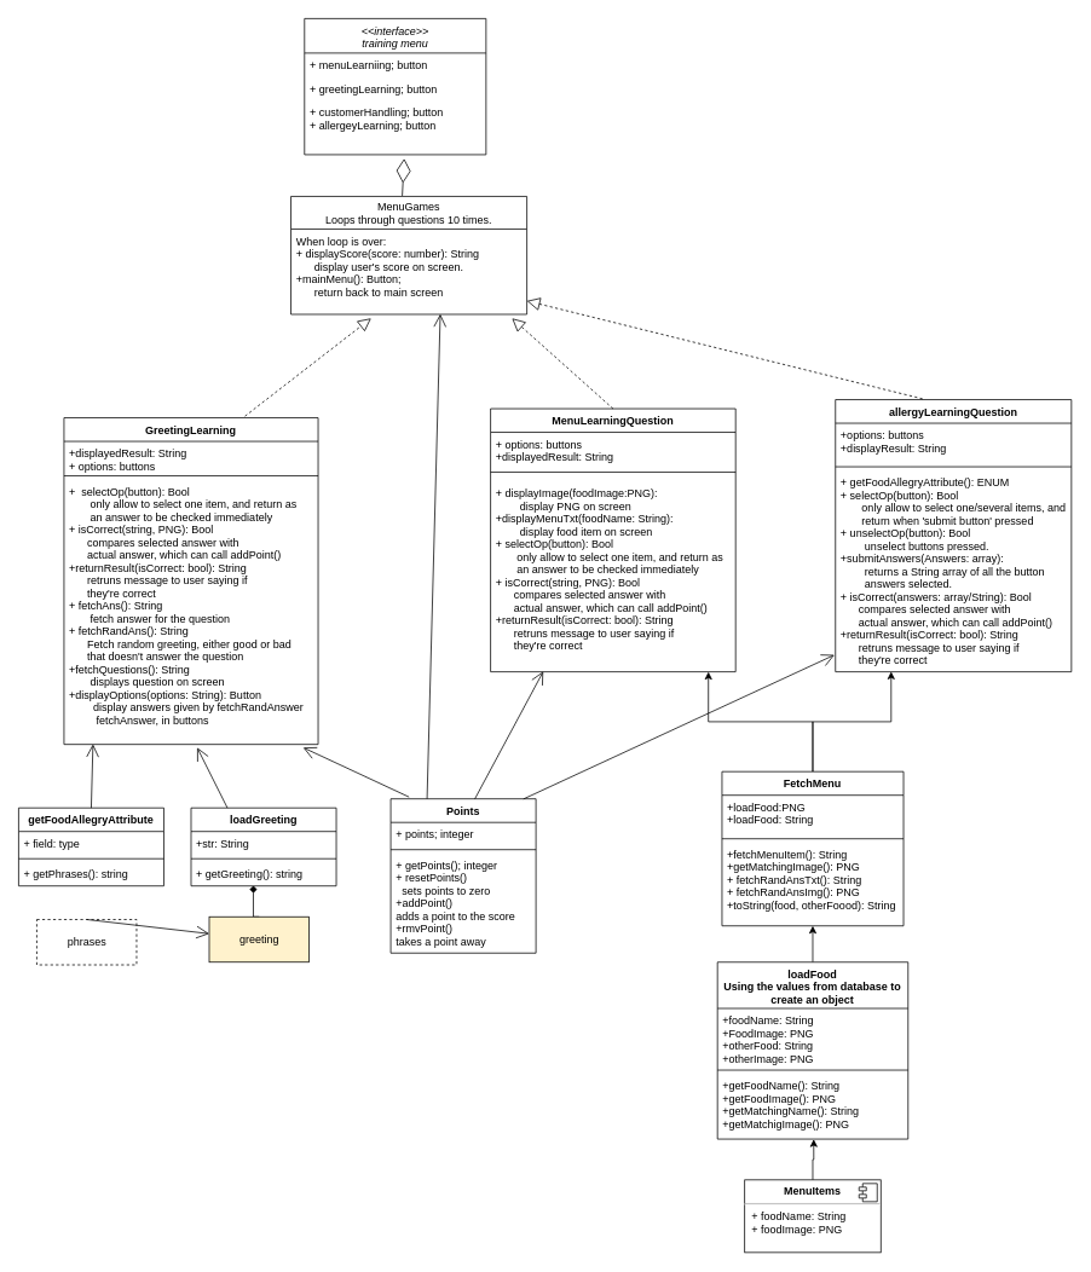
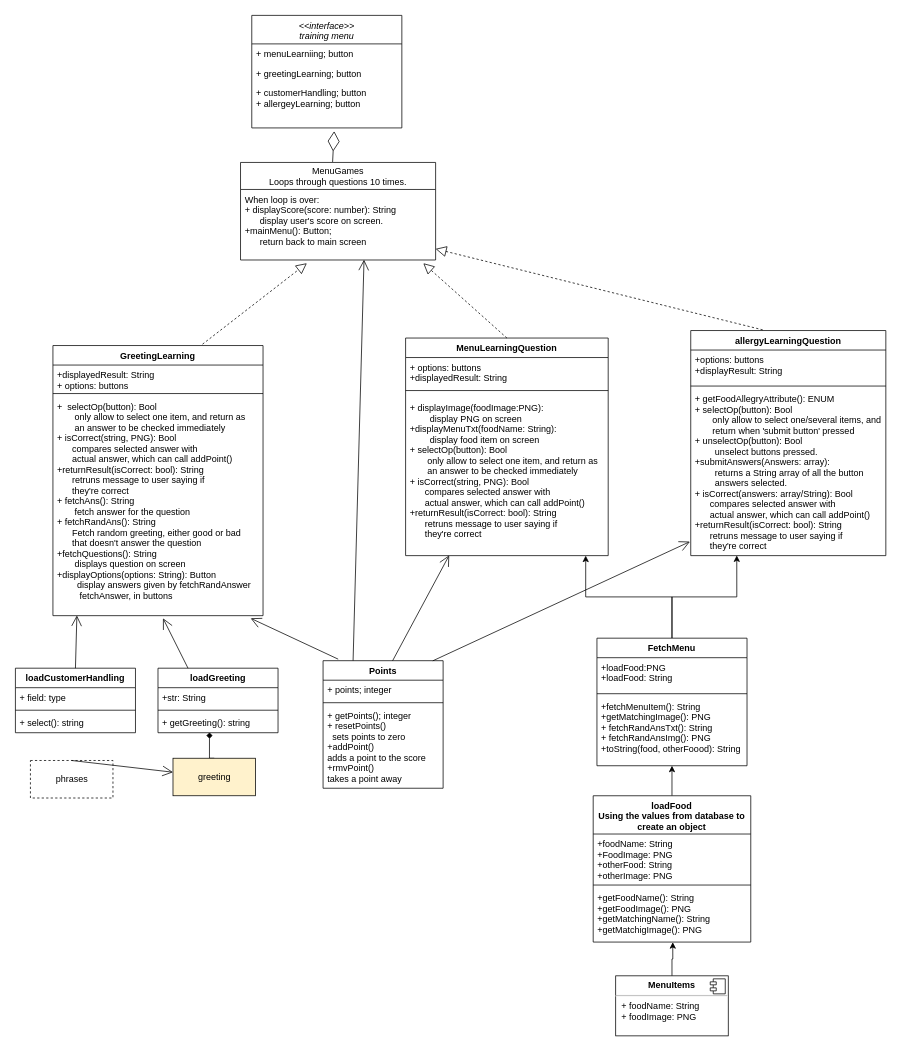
  <mxCell id="0" />
  <mxCell id="1" parent="0" />
  <mxCell id="2" value="&lt;&lt;interface&gt;&gt;&#10;training menu" style="swimlane;fontStyle=2;align=center;verticalAlign=top;childLayout=stackLayout;horizontal=1;startSize=38;horizontalStack=0;resizeParent=1;resizeLast=0;collapsible=1;marginBottom=0;rounded=0;shadow=0;strokeWidth=1;" parent="1" vertex="1"><mxGeometry x="335" y="20" width="200" height="150" as="geometry"><mxRectangle x="230" y="140" width="160" height="26" as="alternateBounds" /></mxGeometry></mxCell>
  <mxCell id="3" value="+ menuLearniing; button " style="text;align=left;verticalAlign=top;spacingLeft=4;spacingRight=4;overflow=hidden;rotatable=0;points=[[0,0.5],[1,0.5]];portConstraint=eastwest;" parent="2" vertex="1"><mxGeometry y="38" width="200" height="26" as="geometry" /></mxCell>
  <mxCell id="4" value="+ greetingLearning; button" style="text;align=left;verticalAlign=top;spacingLeft=4;spacingRight=4;overflow=hidden;rotatable=0;points=[[0,0.5],[1,0.5]];portConstraint=eastwest;rounded=0;shadow=0;html=0;" parent="2" vertex="1"><mxGeometry y="64" width="200" height="26" as="geometry" /></mxCell>
  <mxCell id="5" value="+ customerHandling; button&#10;+ allergeyLearning; button" style="text;align=left;verticalAlign=top;spacingLeft=4;spacingRight=4;overflow=hidden;rotatable=0;points=[[0,0.5],[1,0.5]];portConstraint=eastwest;rounded=0;shadow=0;html=0;" parent="2" vertex="1"><mxGeometry y="90" width="200" height="60" as="geometry" /></mxCell>
  <mxCell id="6" value="MenuLearningQuestion" style="swimlane;fontStyle=1;align=center;verticalAlign=top;childLayout=stackLayout;horizontal=1;startSize=26;horizontalStack=0;resizeParent=1;resizeParentMax=0;resizeLast=0;collapsible=1;marginBottom=0;" parent="1" vertex="1"><mxGeometry x="540" y="450" width="270" height="290" as="geometry" /></mxCell>
  <mxCell id="7" value="+ options: buttons&#10;+displayedResult: String" style="text;strokeColor=none;fillColor=none;align=left;verticalAlign=top;spacingLeft=4;spacingRight=4;overflow=hidden;rotatable=0;points=[[0,0.5],[1,0.5]];portConstraint=eastwest;" parent="6" vertex="1"><mxGeometry y="26" width="270" height="34" as="geometry" /></mxCell>
  <mxCell id="8" value="" style="line;strokeWidth=1;fillColor=none;align=left;verticalAlign=middle;spacingTop=-1;spacingLeft=3;spacingRight=3;rotatable=0;labelPosition=right;points=[];portConstraint=eastwest;" parent="6" vertex="1"><mxGeometry y="60" width="270" height="20" as="geometry" /></mxCell>
  <mxCell id="9" value="+ displayImage(foodImage:PNG):&#10;        display PNG on screen&#10;+displayMenuTxt(foodName: String):&#10;        display food item on screen&#10;+ selectOp(button): Bool&#10;       only allow to select one item, and return as&#10;       an answer to be checked immediately &#10;+ isCorrect(string, PNG): Bool&#10;      compares selected answer with&#10;      actual answer, which can call addPoint()&#10;+returnResult(isCorrect: bool): String&#10;      retruns message to user saying if&#10;      they're correct&#10;" style="text;strokeColor=none;fillColor=none;align=left;verticalAlign=top;spacingLeft=4;spacingRight=4;overflow=hidden;rotatable=0;points=[[0,0.5],[1,0.5]];portConstraint=eastwest;" parent="6" vertex="1"><mxGeometry y="80" width="270" height="210" as="geometry" /></mxCell>
  <mxCell id="10" value="Points" style="swimlane;fontStyle=1;align=center;verticalAlign=top;childLayout=stackLayout;horizontal=1;startSize=26;horizontalStack=0;resizeParent=1;resizeParentMax=0;resizeLast=0;collapsible=1;marginBottom=0;" parent="1" vertex="1"><mxGeometry x="430" y="880" width="160" height="170" as="geometry" /></mxCell>
  <mxCell id="11" value="" style="endArrow=open;endFill=1;endSize=12;html=1;entryX=0.633;entryY=0.996;entryDx=0;entryDy=0;entryPerimeter=0;" edge="1" parent="10" target="52"><mxGeometry width="160" relative="1" as="geometry"><mxPoint x="40" as="sourcePoint" /><mxPoint x="200" as="targetPoint" /></mxGeometry></mxCell>
  <mxCell id="12" value="+ points; integer" style="text;strokeColor=none;fillColor=none;align=left;verticalAlign=top;spacingLeft=4;spacingRight=4;overflow=hidden;rotatable=0;points=[[0,0.5],[1,0.5]];portConstraint=eastwest;" parent="10" vertex="1"><mxGeometry y="26" width="160" height="26" as="geometry" /></mxCell>
  <mxCell id="13" value="" style="line;strokeWidth=1;fillColor=none;align=left;verticalAlign=middle;spacingTop=-1;spacingLeft=3;spacingRight=3;rotatable=0;labelPosition=right;points=[];portConstraint=eastwest;" parent="10" vertex="1"><mxGeometry y="52" width="160" height="8" as="geometry" /></mxCell>
  <mxCell id="14" value="+ getPoints(); integer&#10;+ resetPoints()&#10;  sets points to zero&#10;+addPoint()&#10;adds a point to the score &#10;+rmvPoint()&#10;takes a point away" style="text;strokeColor=none;fillColor=none;align=left;verticalAlign=top;spacingLeft=4;spacingRight=4;overflow=hidden;rotatable=0;points=[[0,0.5],[1,0.5]];portConstraint=eastwest;" parent="10" vertex="1"><mxGeometry y="60" width="160" height="110" as="geometry" /></mxCell>
  <mxCell id="15" value="GreetingLearning" style="swimlane;fontStyle=1;align=center;verticalAlign=top;childLayout=stackLayout;horizontal=1;startSize=26;horizontalStack=0;resizeParent=1;resizeParentMax=0;resizeLast=0;collapsible=1;marginBottom=0;" parent="1" vertex="1"><mxGeometry x="70" y="460" width="280" height="360" as="geometry" /></mxCell>
  <mxCell id="16" value="+displayedResult: String&#10;+ options: buttons" style="text;strokeColor=none;fillColor=none;align=left;verticalAlign=top;spacingLeft=4;spacingRight=4;overflow=hidden;rotatable=0;points=[[0,0.5],[1,0.5]];portConstraint=eastwest;" parent="15" vertex="1"><mxGeometry y="26" width="280" height="34" as="geometry" /></mxCell>
  <mxCell id="17" value="" style="line;strokeWidth=1;fillColor=none;align=left;verticalAlign=middle;spacingTop=-1;spacingLeft=3;spacingRight=3;rotatable=0;labelPosition=right;points=[];portConstraint=eastwest;" parent="15" vertex="1"><mxGeometry y="60" width="280" height="8" as="geometry" /></mxCell>
  <mxCell id="18" value="+  selectOp(button): Bool&#10;       only allow to select one item, and return as&#10;       an answer to be checked immediately&#10;+ isCorrect(string, PNG): Bool&#10;      compares selected answer with&#10;      actual answer, which can call addPoint()&#10;+returnResult(isCorrect: bool): String&#10;      retruns message to user saying if&#10;      they're correct&#10;+ fetchAns(): String&#10;       fetch answer for the question&#10;+ fetchRandAns(): String&#10;      Fetch random greeting, either good or bad&#10;      that doesn't answer the question&#10;+fetchQuestions(): String&#10;       displays question on screen&#10;+displayOptions(options: String): Button&#10;        display answers given by fetchRandAnswer&#10;         fetchAnswer, in buttons&#10;&#10;" style="text;strokeColor=none;fillColor=none;align=left;verticalAlign=top;spacingLeft=4;spacingRight=4;overflow=hidden;rotatable=0;points=[[0,0.5],[1,0.5]];portConstraint=eastwest;" parent="15" vertex="1"><mxGeometry y="68" width="280" height="292" as="geometry" /></mxCell>
  <mxCell id="19" style="edgeStyle=orthogonalEdgeStyle;rounded=0;orthogonalLoop=1;jettySize=auto;html=1;exitX=0.5;exitY=0;exitDx=0;exitDy=0;entryX=0.505;entryY=1.003;entryDx=0;entryDy=0;entryPerimeter=0;" parent="1" source="20" target="26" edge="1"><mxGeometry relative="1" as="geometry" /></mxCell>
  <mxCell id="20" value="&lt;p style=&quot;margin: 0px ; margin-top: 6px ; text-align: center&quot;&gt;&lt;b&gt;MenuItems&lt;/b&gt;&lt;/p&gt;&lt;hr&gt;&lt;p style=&quot;margin: 0px ; margin-left: 8px&quot;&gt;+ foodName: String&lt;br&gt;+ foodImage: PNG&lt;/p&gt;" style="align=left;overflow=fill;html=1;" parent="1" vertex="1"><mxGeometry x="820" y="1300" width="150" height="80" as="geometry" /></mxCell>
  <mxCell id="21" value="" style="shape=component;jettyWidth=8;jettyHeight=4;" parent="20" vertex="1"><mxGeometry x="1" width="20" height="20" relative="1" as="geometry"><mxPoint x="-24" y="4" as="offset" /></mxGeometry></mxCell>
  <mxCell id="22" style="edgeStyle=orthogonalEdgeStyle;rounded=0;orthogonalLoop=1;jettySize=auto;html=1;exitX=0.5;exitY=0;exitDx=0;exitDy=0;entryX=0.5;entryY=1;entryDx=0;entryDy=0;entryPerimeter=0;" edge="1" parent="1" source="23" target="47"><mxGeometry relative="1" as="geometry" /></mxCell>
  <mxCell id="23" value="loadFood&#10;Using the values from database to&#10;create an object" style="swimlane;fontStyle=1;align=center;verticalAlign=top;childLayout=stackLayout;horizontal=1;startSize=51;horizontalStack=0;resizeParent=1;resizeParentMax=0;resizeLast=0;collapsible=1;marginBottom=0;" parent="1" vertex="1"><mxGeometry x="790" y="1060" width="210" height="195" as="geometry" /></mxCell>
  <mxCell id="24" value="+foodName: String&#10;+FoodImage: PNG&#10;+otherFood: String&#10;+otherImage: PNG" style="text;strokeColor=none;fillColor=none;align=left;verticalAlign=top;spacingLeft=4;spacingRight=4;overflow=hidden;rotatable=0;points=[[0,0.5],[1,0.5]];portConstraint=eastwest;" parent="23" vertex="1"><mxGeometry y="51" width="210" height="64" as="geometry" /></mxCell>
  <mxCell id="25" value="" style="line;strokeWidth=1;fillColor=none;align=left;verticalAlign=middle;spacingTop=-1;spacingLeft=3;spacingRight=3;rotatable=0;labelPosition=right;points=[];portConstraint=eastwest;" parent="23" vertex="1"><mxGeometry y="115" width="210" height="8" as="geometry" /></mxCell>
  <mxCell id="26" value="+getFoodName(): String&#10;+getFoodImage(): PNG&#10;+getMatchingName(): String&#10;+getMatchigImage(): PNG" style="text;strokeColor=none;fillColor=none;align=left;verticalAlign=top;spacingLeft=4;spacingRight=4;overflow=hidden;rotatable=0;points=[[0,0.5],[1,0.5]];portConstraint=eastwest;" parent="23" vertex="1"><mxGeometry y="123" width="210" height="72" as="geometry" /></mxCell>
  <mxCell id="27" value="allergyLearningQuestion" style="swimlane;fontStyle=1;align=center;verticalAlign=top;childLayout=stackLayout;horizontal=1;startSize=26;horizontalStack=0;resizeParent=1;resizeParentMax=0;resizeLast=0;collapsible=1;marginBottom=0;" parent="1" vertex="1"><mxGeometry x="920" y="440" width="260" height="300" as="geometry" /></mxCell>
  <mxCell id="28" value="+options: buttons&#10;+displayResult: String" style="text;strokeColor=none;fillColor=none;align=left;verticalAlign=top;spacingLeft=4;spacingRight=4;overflow=hidden;rotatable=0;points=[[0,0.5],[1,0.5]];portConstraint=eastwest;" parent="27" vertex="1"><mxGeometry y="26" width="260" height="44" as="geometry" /></mxCell>
  <mxCell id="29" value="" style="line;strokeWidth=1;fillColor=none;align=left;verticalAlign=middle;spacingTop=-1;spacingLeft=3;spacingRight=3;rotatable=0;labelPosition=right;points=[];portConstraint=eastwest;" parent="27" vertex="1"><mxGeometry y="70" width="260" height="8" as="geometry" /></mxCell>
  <mxCell id="30" value="+ getFoodAllegryAttribute(): ENUM&#10;+ selectOp(button): Bool&#10;       only allow to select one/several items, and&#10;       return when 'submit button' pressed&#10;+ unselectOp(button): Bool&#10;        unselect buttons pressed.&#10;+submitAnswers(Answers: array):&#10;        returns a String array of all the button&#10;        answers selected.&#10;+ isCorrect(answers: array/String): Bool&#10;      compares selected answer with&#10;      actual answer, which can call addPoint()&#10;+returnResult(isCorrect: bool): String&#10;      retruns message to user saying if&#10;      they're correct&#10;" style="text;strokeColor=none;fillColor=none;align=left;verticalAlign=top;spacingLeft=4;spacingRight=4;overflow=hidden;rotatable=0;points=[[0,0.5],[1,0.5]];portConstraint=eastwest;" parent="27" vertex="1"><mxGeometry y="78" width="260" height="222" as="geometry" /></mxCell>
  <mxCell id="31" value="loadGreeting" style="swimlane;fontStyle=1;align=center;verticalAlign=top;childLayout=stackLayout;horizontal=1;startSize=26;horizontalStack=0;resizeParent=1;resizeParentMax=0;resizeLast=0;collapsible=1;marginBottom=0;" parent="1" vertex="1"><mxGeometry x="210" y="890" width="160" height="86" as="geometry" /></mxCell>
  <mxCell id="32" value="+str: String" style="text;strokeColor=none;fillColor=none;align=left;verticalAlign=top;spacingLeft=4;spacingRight=4;overflow=hidden;rotatable=0;points=[[0,0.5],[1,0.5]];portConstraint=eastwest;" parent="31" vertex="1"><mxGeometry y="26" width="160" height="26" as="geometry" /></mxCell>
  <mxCell id="33" value="" style="line;strokeWidth=1;fillColor=none;align=left;verticalAlign=middle;spacingTop=-1;spacingLeft=3;spacingRight=3;rotatable=0;labelPosition=right;points=[];portConstraint=eastwest;" parent="31" vertex="1"><mxGeometry y="52" width="160" height="8" as="geometry" /></mxCell>
  <mxCell id="34" value="+ getGreeting(): string&#10;" style="text;strokeColor=none;fillColor=none;align=left;verticalAlign=top;spacingLeft=4;spacingRight=4;overflow=hidden;rotatable=0;points=[[0,0.5],[1,0.5]];portConstraint=eastwest;" parent="31" vertex="1"><mxGeometry y="60" width="160" height="26" as="geometry" /></mxCell>
  <mxCell id="35" style="edgeStyle=orthogonalEdgeStyle;rounded=0;orthogonalLoop=1;jettySize=auto;html=1;exitX=0.5;exitY=0;exitDx=0;exitDy=0;entryX=0.429;entryY=0.986;entryDx=0;entryDy=0;entryPerimeter=0;endArrow=diamond;" parent="1" source="36" target="34" edge="1"><mxGeometry relative="1" as="geometry" /></mxCell>
  <mxCell id="36" value="greeting" style="html=1;fillColor=#fff2cc;" parent="1" vertex="1"><mxGeometry x="230" y="1010" width="110" height="50" as="geometry" /></mxCell>
- <mxCell id="37" value="getFoodAllegryAttribute" style="swimlane;fontStyle=1;align=center;verticalAlign=top;childLayout=stackLayout;horizontal=1;startSize=26;horizontalStack=0;resizeParent=1;resizeParentMax=0;resizeLast=0;collapsible=1;marginBottom=0;" parent="1" vertex="1"><mxGeometry x="20" y="890" width="160" height="86" as="geometry" /></mxCell>
+ <mxCell id="37" value="loadCustomerHandling" style="swimlane;fontStyle=1;align=center;verticalAlign=top;childLayout=stackLayout;horizontal=1;startSize=26;horizontalStack=0;resizeParent=1;resizeParentMax=0;resizeLast=0;collapsible=1;marginBottom=0;" parent="1" vertex="1"><mxGeometry x="20" y="890" width="160" height="86" as="geometry" /></mxCell>
  <mxCell id="38" value="+ field: type" style="text;strokeColor=none;fillColor=none;align=left;verticalAlign=top;spacingLeft=4;spacingRight=4;overflow=hidden;rotatable=0;points=[[0,0.5],[1,0.5]];portConstraint=eastwest;" parent="37" vertex="1"><mxGeometry y="26" width="160" height="26" as="geometry" /></mxCell>
  <mxCell id="39" value="" style="line;strokeWidth=1;fillColor=none;align=left;verticalAlign=middle;spacingTop=-1;spacingLeft=3;spacingRight=3;rotatable=0;labelPosition=right;points=[];portConstraint=eastwest;" parent="37" vertex="1"><mxGeometry y="52" width="160" height="8" as="geometry" /></mxCell>
- <mxCell id="40" value="+ getPhrases(): string&#10;" style="text;strokeColor=none;fillColor=none;align=left;verticalAlign=top;spacingLeft=4;spacingRight=4;overflow=hidden;rotatable=0;points=[[0,0.5],[1,0.5]];portConstraint=eastwest;" parent="37" vertex="1"><mxGeometry y="60" width="160" height="26" as="geometry" /></mxCell>
+ <mxCell id="40" value="+ select(): string&#10;" style="text;strokeColor=none;fillColor=none;align=left;verticalAlign=top;spacingLeft=4;spacingRight=4;overflow=hidden;rotatable=0;points=[[0,0.5],[1,0.5]];portConstraint=eastwest;" parent="37" vertex="1"><mxGeometry y="60" width="160" height="26" as="geometry" /></mxCell>
  <mxCell id="41" value="phrases" style="html=1;dashed=1;" parent="1" vertex="1"><mxGeometry x="40" y="1013" width="110" height="50" as="geometry" /></mxCell>
  <mxCell id="42" style="edgeStyle=orthogonalEdgeStyle;rounded=0;orthogonalLoop=1;jettySize=auto;html=1;exitX=0.5;exitY=0;exitDx=0;exitDy=0;entryX=0.889;entryY=1;entryDx=0;entryDy=0;entryPerimeter=0;" edge="1" parent="1" source="44" target="9"><mxGeometry relative="1" as="geometry" /></mxCell>
  <mxCell id="43" style="edgeStyle=orthogonalEdgeStyle;rounded=0;orthogonalLoop=1;jettySize=auto;html=1;exitX=0.5;exitY=0;exitDx=0;exitDy=0;entryX=0.236;entryY=0.999;entryDx=0;entryDy=0;entryPerimeter=0;" edge="1" parent="1" source="44" target="30"><mxGeometry relative="1" as="geometry" /></mxCell>
  <mxCell id="44" value="FetchMenu" style="swimlane;fontStyle=1;align=center;verticalAlign=top;childLayout=stackLayout;horizontal=1;startSize=26;horizontalStack=0;resizeParent=1;resizeParentMax=0;resizeLast=0;collapsible=1;marginBottom=0;" vertex="1" parent="1"><mxGeometry x="795" y="850" width="200" height="170" as="geometry" /></mxCell>
  <mxCell id="45" value="+loadFood:PNG&#10;+loadFood: String" style="text;strokeColor=none;fillColor=none;align=left;verticalAlign=top;spacingLeft=4;spacingRight=4;overflow=hidden;rotatable=0;points=[[0,0.5],[1,0.5]];portConstraint=eastwest;" vertex="1" parent="44"><mxGeometry y="26" width="200" height="44" as="geometry" /></mxCell>
  <mxCell id="46" value="" style="line;strokeWidth=1;fillColor=none;align=left;verticalAlign=middle;spacingTop=-1;spacingLeft=3;spacingRight=3;rotatable=0;labelPosition=right;points=[];portConstraint=eastwest;" vertex="1" parent="44"><mxGeometry y="70" width="200" height="8" as="geometry" /></mxCell>
  <mxCell id="47" value="+fetchMenuItem(): String&#10;+getMatchingImage(): PNG&#10;+ fetchRandAnsTxt(): String&#10;+ fetchRandAnsImg(): PNG&#10;+toString(food, otherFoood): String" style="text;strokeColor=none;fillColor=none;align=left;verticalAlign=top;spacingLeft=4;spacingRight=4;overflow=hidden;rotatable=0;points=[[0,0.5],[1,0.5]];portConstraint=eastwest;" vertex="1" parent="44"><mxGeometry y="78" width="200" height="92" as="geometry" /></mxCell>
  <mxCell id="48" value="" style="endArrow=diamondThin;endFill=0;endSize=24;html=1;entryX=0.549;entryY=1.073;entryDx=0;entryDy=0;exitX=0.472;exitY=-0.005;exitDx=0;exitDy=0;exitPerimeter=0;entryPerimeter=0;" edge="1" parent="1" source="51" target="5"><mxGeometry width="160" relative="1" as="geometry"><mxPoint x="910" y="135" as="sourcePoint" /><mxPoint x="780" y="110" as="targetPoint" /></mxGeometry></mxCell>
  <mxCell id="49" value="" style="endArrow=open;endFill=1;endSize=12;html=1;exitX=0.914;exitY=0.001;exitDx=0;exitDy=0;exitPerimeter=0;entryX=-0.004;entryY=0.916;entryDx=0;entryDy=0;entryPerimeter=0;" edge="1" parent="1" source="10" target="30"><mxGeometry width="160" relative="1" as="geometry"><mxPoint x="470" y="830" as="sourcePoint" /><mxPoint x="630" y="830" as="targetPoint" /></mxGeometry></mxCell>
  <mxCell id="50" value="" style="endArrow=open;endFill=1;endSize=12;html=1;exitX=0.579;exitY=0.001;exitDx=0;exitDy=0;exitPerimeter=0;entryX=0.215;entryY=0.998;entryDx=0;entryDy=0;entryPerimeter=0;" edge="1" parent="1" source="10" target="9"><mxGeometry width="160" relative="1" as="geometry"><mxPoint x="470" y="830" as="sourcePoint" /><mxPoint x="630" y="830" as="targetPoint" /></mxGeometry></mxCell>
  <mxCell id="51" value="MenuGames&#10;Loops through questions 10 times." style="swimlane;fontStyle=0;childLayout=stackLayout;horizontal=1;startSize=36;fillColor=none;horizontalStack=0;resizeParent=1;resizeParentMax=0;resizeLast=0;collapsible=1;marginBottom=0;" vertex="1" parent="1"><mxGeometry x="320" y="216" width="260" height="130" as="geometry" /></mxCell>
  <mxCell id="52" value="When loop is over:&#10;+ displayScore(score: number): String&#10;      display user's score on screen.&#10;+mainMenu(): Button;&#10;      return back to main screen" style="text;strokeColor=none;fillColor=none;align=left;verticalAlign=top;spacingLeft=4;spacingRight=4;overflow=hidden;rotatable=0;points=[[0,0.5],[1,0.5]];portConstraint=eastwest;" vertex="1" parent="51"><mxGeometry y="36" width="260" height="94" as="geometry" /></mxCell>
  <mxCell id="53" value="" style="endArrow=block;dashed=1;endFill=0;endSize=12;html=1;exitX=0.5;exitY=0;exitDx=0;exitDy=0;entryX=0.937;entryY=1.046;entryDx=0;entryDy=0;entryPerimeter=0;" edge="1" parent="1" source="6" target="52"><mxGeometry width="160" relative="1" as="geometry"><mxPoint x="640" y="390" as="sourcePoint" /><mxPoint x="781.5" y="282.584" as="targetPoint" /></mxGeometry></mxCell>
  <mxCell id="54" value="" style="endArrow=block;dashed=1;endFill=0;endSize=12;html=1;exitX=0.369;exitY=-0.003;exitDx=0;exitDy=0;exitPerimeter=0;" edge="1" parent="1" source="27" target="52"><mxGeometry width="160" relative="1" as="geometry"><mxPoint x="1010" y="360" as="sourcePoint" /><mxPoint x="892.52" y="287.29" as="targetPoint" /></mxGeometry></mxCell>
  <mxCell id="55" value="" style="endArrow=open;endFill=1;endSize=12;html=1;exitX=0.25;exitY=0;exitDx=0;exitDy=0;entryX=0.524;entryY=1.012;entryDx=0;entryDy=0;entryPerimeter=0;" edge="1" parent="1" source="31" target="18"><mxGeometry width="160" relative="1" as="geometry"><mxPoint x="30" y="890" as="sourcePoint" /><mxPoint x="190" y="890" as="targetPoint" /></mxGeometry></mxCell>
  <mxCell id="56" value="" style="endArrow=open;endFill=1;endSize=12;html=1;entryX=0.941;entryY=1.012;entryDx=0;entryDy=0;entryPerimeter=0;exitX=0.126;exitY=-0.012;exitDx=0;exitDy=0;exitPerimeter=0;" edge="1" parent="1" source="10" target="18"><mxGeometry width="160" relative="1" as="geometry"><mxPoint x="390" y="870" as="sourcePoint" /><mxPoint x="480" y="880" as="targetPoint" /></mxGeometry></mxCell>
  <mxCell id="57" value="" style="endArrow=block;dashed=1;endFill=0;endSize=12;html=1;exitX=0.712;exitY=-0.005;exitDx=0;exitDy=0;exitPerimeter=0;entryX=0.34;entryY=1.046;entryDx=0;entryDy=0;entryPerimeter=0;" edge="1" parent="1" source="15" target="52"><mxGeometry width="160" relative="1" as="geometry"><mxPoint x="220" y="420" as="sourcePoint" /><mxPoint x="380" y="420" as="targetPoint" /></mxGeometry></mxCell>
  <mxCell id="58" value="" style="endArrow=open;endFill=1;endSize=12;html=1;exitX=0.5;exitY=0;exitDx=0;exitDy=0;" edge="1" parent="1" source="41" target="36"><mxGeometry width="160" relative="1" as="geometry"><mxPoint x="-120" y="993" as="sourcePoint" /><mxPoint x="40" y="993" as="targetPoint" /></mxGeometry></mxCell>
  <mxCell id="59" value="" style="endArrow=open;endFill=1;endSize=12;html=1;exitX=0.5;exitY=0;exitDx=0;exitDy=0;entryX=0.114;entryY=0.999;entryDx=0;entryDy=0;entryPerimeter=0;" edge="1" parent="1" source="37" target="18"><mxGeometry width="160" relative="1" as="geometry"><mxPoint x="-240" y="820" as="sourcePoint" /><mxPoint x="-183.12" y="699.12" as="targetPoint" /></mxGeometry></mxCell>
